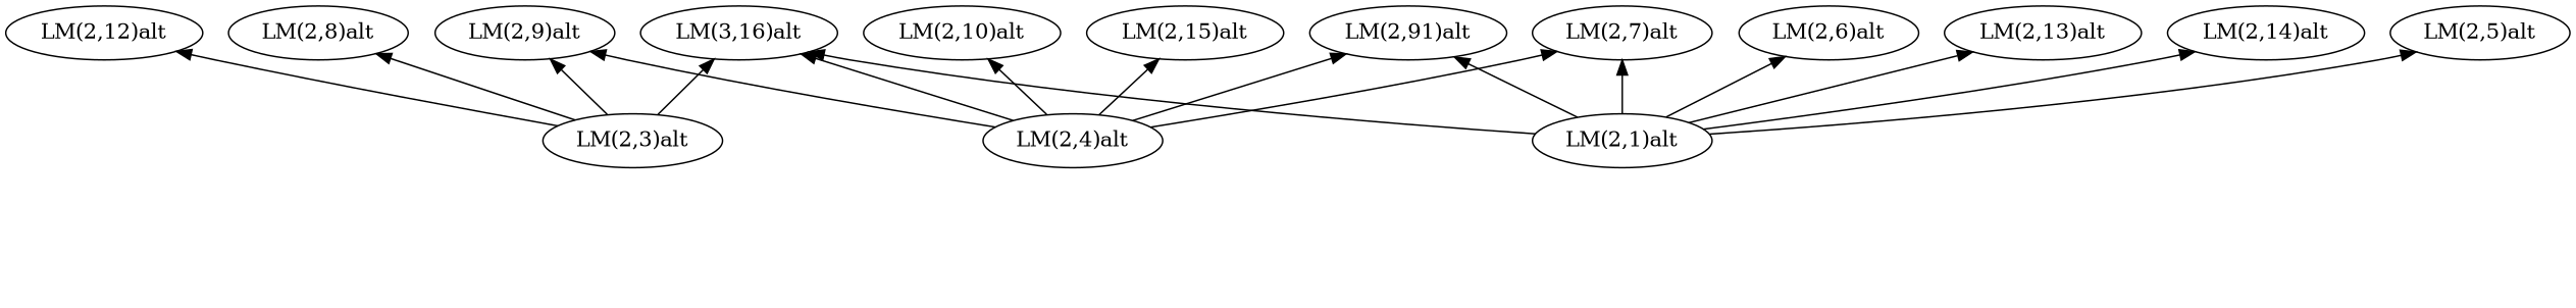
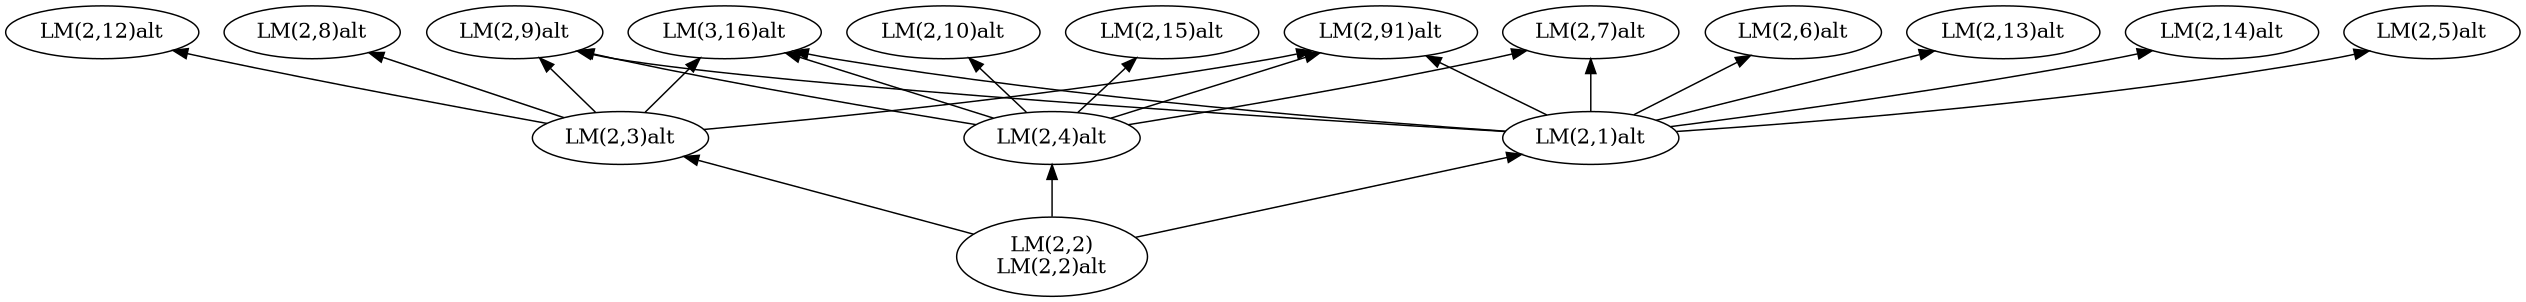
  digraph {
    rankdir=BT
    n1 [label="LM(2,6)alt"]
+   n2 [label="LM(2,2)\nLM(2,2)alt"]
    n3 [label="LM(2,3)alt"]
    n4 [label="LM(2,1)alt"]
    n5 [label="LM(2,4)alt"]
    n6 [label="LM(2,91)alt"]
    n7 [label="LM(2,9)alt"]
    n8 [label="LM(2,12)alt"]
    n9 [label="LM(3,16)alt"]
    n10 [label="LM(2,8)alt"]
    n11 [label="LM(2,13)alt"]
    n12 [label="LM(2,7)alt"]
    n13 [label="LM(2,14)alt"]
    n14 [label="LM(2,5)alt"]
    n15 [label="LM(2,15)alt"]
    n16 [label="LM(2,10)alt"]
+   n2 -> n3
+   n2 -> n4
+   n2 -> n5
+   n3 -> n6
    n3 -> n7
    n3 -> n8
    n3 -> n9
    n3 -> n10
    n4 -> n1
    n4 -> n6
+   n4 -> n7
    n4 -> n9
    n4 -> n11
    n4 -> n12
    n4 -> n13
    n4 -> n14
    n5 -> n6
    n5 -> n7
    n5 -> n9
    n5 -> n12
    n5 -> n15
    n5 -> n16
  }
